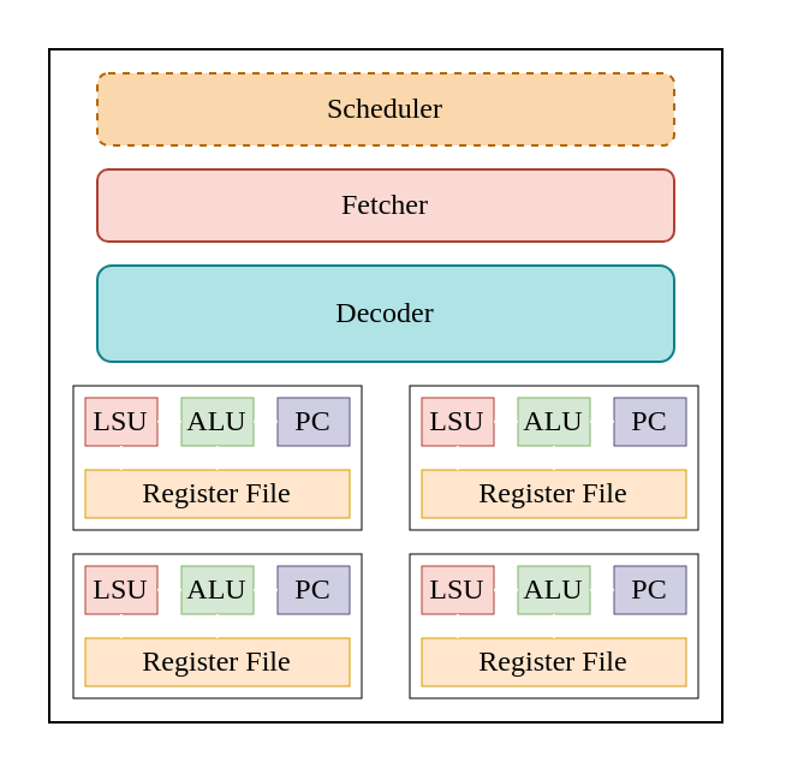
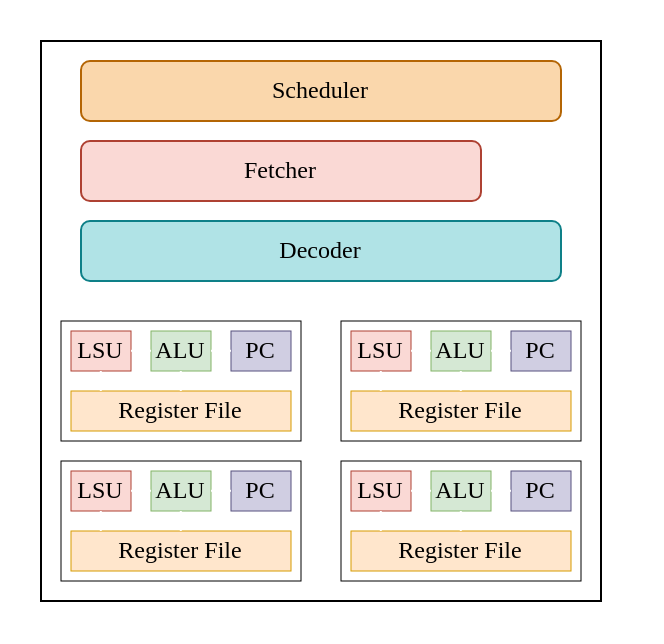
  <mxCell id="0" />
  <mxCell id="1" parent="0" />
- <mxCell id="2" value="Scheduler" style="rounded=1;whiteSpace=wrap;html=1;fillColor=#fad7ac;strokeColor=#b46504;fontColor=#000000;fontFamily=Tahoma;dashed=1;" vertex="1" parent="1"><mxGeometry x="40" y="30" width="240" height="30" as="geometry" /></mxCell>
- <mxCell id="3" value="Fetcher" style="rounded=1;whiteSpace=wrap;html=1;fillColor=#fad9d5;strokeColor=#ae4132;fontColor=#000000;fontFamily=Tahoma;" vertex="1" parent="1"><mxGeometry x="40" y="70" width="240" height="30" as="geometry" /></mxCell>
- <mxCell id="4" value="Decoder" style="rounded=1;whiteSpace=wrap;html=1;fillColor=#b0e3e6;strokeColor=#0e8088;fontColor=#000000;fontFamily=Tahoma;" vertex="1" parent="1"><mxGeometry x="40" y="110" width="240" height="40" as="geometry" /></mxCell>
+ <mxCell id="2" value="Scheduler" style="rounded=1;whiteSpace=wrap;html=1;fillColor=#fad7ac;strokeColor=#b46504;fontColor=#000000;fontFamily=Tahoma;" vertex="1" parent="1"><mxGeometry x="40" y="30" width="240" height="30" as="geometry" /></mxCell>
+ <mxCell id="3" value="Fetcher" style="rounded=1;whiteSpace=wrap;html=1;fillColor=#fad9d5;strokeColor=#ae4132;fontColor=#000000;fontFamily=Tahoma;" vertex="1" parent="1"><mxGeometry x="40" y="70" width="200" height="30" as="geometry" /></mxCell>
+ <mxCell id="4" value="Decoder" style="rounded=1;whiteSpace=wrap;html=1;fillColor=#b0e3e6;strokeColor=#0e8088;fontColor=#000000;fontFamily=Tahoma;" vertex="1" parent="1"><mxGeometry x="40" y="110" width="240" height="30" as="geometry" /></mxCell>
  <mxCell id="5" value="" style="group;fontColor=#FFFFFF;" vertex="1" connectable="0" parent="1"><mxGeometry x="30" y="160" width="120" height="60" as="geometry" /></mxCell>
  <mxCell id="6" value="" style="rounded=0;whiteSpace=wrap;html=1;fontFamily=Tahoma;fontColor=#000000;fillColor=none;strokeWidth=0.5;strokeColor=#000000;" vertex="1" parent="5"><mxGeometry width="120" height="60" as="geometry" /></mxCell>
  <mxCell id="7" value="LSU" style="rounded=0;whiteSpace=wrap;html=1;strokeWidth=0.5;fontFamily=Tahoma;fillColor=#fad9d5;strokeColor=#ae4132;fontColor=#000000;" vertex="1" parent="5"><mxGeometry x="5" y="5" width="30" height="20" as="geometry" /></mxCell>
  <mxCell id="8" value="Register File" style="rounded=0;whiteSpace=wrap;html=1;strokeWidth=0.5;fontFamily=Tahoma;fillColor=#ffe6cc;strokeColor=#d79b00;fontColor=#000000;" vertex="1" parent="5"><mxGeometry x="5" y="35" width="110" height="20" as="geometry" /></mxCell>
  <mxCell id="9" value="" style="group" vertex="1" connectable="0" parent="5"><mxGeometry x="19.91" y="5" width="95.09" height="30" as="geometry" /></mxCell>
  <mxCell id="10" value="ALU" style="rounded=0;whiteSpace=wrap;html=1;strokeWidth=0.5;fontFamily=Tahoma;fillColor=#d5e8d4;strokeColor=#82b366;fontColor=#000000;" vertex="1" parent="9"><mxGeometry x="25.09" width="30" height="20" as="geometry" /></mxCell>
  <mxCell id="11" value="PC" style="rounded=0;whiteSpace=wrap;html=1;strokeWidth=0.5;fontFamily=Tahoma;fillColor=#d0cee2;strokeColor=#56517e;fontColor=#000000;" vertex="1" parent="9"><mxGeometry x="65.09" width="30" height="20" as="geometry" /></mxCell>
  <mxCell id="12" value="" style="endArrow=none;html=1;strokeColor=#FFFFFF;fontFamily=Tahoma;fontColor=#000000;" edge="1" parent="9"><mxGeometry width="50" height="50" relative="1" as="geometry"><mxPoint y="30" as="sourcePoint" /><mxPoint y="20" as="targetPoint" /></mxGeometry></mxCell>
  <mxCell id="13" value="" style="endArrow=none;html=1;strokeColor=#FFFFFF;fontFamily=Tahoma;fontColor=#000000;" edge="1" parent="9"><mxGeometry width="50" height="50" relative="1" as="geometry"><mxPoint x="40" y="30" as="sourcePoint" /><mxPoint x="40" y="20" as="targetPoint" /></mxGeometry></mxCell>
  <mxCell id="14" value="" style="endArrow=none;html=1;strokeColor=#FFFFFF;fontFamily=Tahoma;fontColor=#000000;" edge="1" parent="9"><mxGeometry width="50" height="50" relative="1" as="geometry"><mxPoint x="25.09" y="9.9" as="sourcePoint" /><mxPoint x="15.09" y="9.9" as="targetPoint" /></mxGeometry></mxCell>
  <mxCell id="15" value="" style="endArrow=none;html=1;strokeColor=#FFFFFF;fontFamily=Tahoma;fontColor=#000000;" edge="1" parent="9"><mxGeometry width="50" height="50" relative="1" as="geometry"><mxPoint x="65.09" y="9.9" as="sourcePoint" /><mxPoint x="55.09" y="9.9" as="targetPoint" /></mxGeometry></mxCell>
  <mxCell id="16" value="" style="group;fontColor=#FFFFFF;" vertex="1" connectable="0" parent="1"><mxGeometry x="170" y="160" width="140" height="140" as="geometry" /></mxCell>
  <mxCell id="17" value="" style="rounded=0;whiteSpace=wrap;html=1;fontFamily=Tahoma;fontColor=#000000;fillColor=none;strokeWidth=0.5;strokeColor=#000000;" vertex="1" parent="16"><mxGeometry width="120" height="60" as="geometry" /></mxCell>
  <mxCell id="18" value="LSU" style="rounded=0;whiteSpace=wrap;html=1;strokeWidth=0.5;fontFamily=Tahoma;fillColor=#fad9d5;strokeColor=#ae4132;fontColor=#000000;" vertex="1" parent="16"><mxGeometry x="5" y="5" width="30" height="20" as="geometry" /></mxCell>
  <mxCell id="19" value="Register File" style="rounded=0;whiteSpace=wrap;html=1;strokeWidth=0.5;fontFamily=Tahoma;fillColor=#ffe6cc;strokeColor=#d79b00;fontColor=#000000;" vertex="1" parent="16"><mxGeometry x="5" y="35" width="110" height="20" as="geometry" /></mxCell>
  <mxCell id="20" value="" style="group" vertex="1" connectable="0" parent="16"><mxGeometry x="19.91" y="5" width="120.09" height="135" as="geometry" /></mxCell>
  <mxCell id="21" value="ALU" style="rounded=0;whiteSpace=wrap;html=1;strokeWidth=0.5;fontFamily=Tahoma;fillColor=#d5e8d4;strokeColor=#82b366;fontColor=#000000;" vertex="1" parent="20"><mxGeometry x="25.09" width="30" height="20" as="geometry" /></mxCell>
  <mxCell id="22" value="PC" style="rounded=0;whiteSpace=wrap;html=1;strokeWidth=0.5;fontFamily=Tahoma;fillColor=#d0cee2;strokeColor=#56517e;fontColor=#000000;" vertex="1" parent="20"><mxGeometry x="65.09" width="30" height="20" as="geometry" /></mxCell>
  <mxCell id="23" value="" style="endArrow=none;html=1;strokeColor=#FFFFFF;fontFamily=Tahoma;fontColor=#000000;" edge="1" parent="20"><mxGeometry width="50" height="50" relative="1" as="geometry"><mxPoint y="30" as="sourcePoint" /><mxPoint y="20" as="targetPoint" /></mxGeometry></mxCell>
  <mxCell id="24" value="" style="endArrow=none;html=1;strokeColor=#FFFFFF;fontFamily=Tahoma;fontColor=#000000;" edge="1" parent="20"><mxGeometry width="50" height="50" relative="1" as="geometry"><mxPoint x="40" y="30" as="sourcePoint" /><mxPoint x="40" y="20" as="targetPoint" /></mxGeometry></mxCell>
  <mxCell id="25" value="" style="endArrow=none;html=1;strokeColor=#FFFFFF;fontFamily=Tahoma;fontColor=#000000;" edge="1" parent="20"><mxGeometry width="50" height="50" relative="1" as="geometry"><mxPoint x="25.09" y="9.9" as="sourcePoint" /><mxPoint x="15.09" y="9.9" as="targetPoint" /></mxGeometry></mxCell>
  <mxCell id="26" value="" style="endArrow=none;html=1;strokeColor=#FFFFFF;fontFamily=Tahoma;fontColor=#000000;" edge="1" parent="20"><mxGeometry width="50" height="50" relative="1" as="geometry"><mxPoint x="65.09" y="9.9" as="sourcePoint" /><mxPoint x="55.09" y="9.9" as="targetPoint" /></mxGeometry></mxCell>
  <mxCell id="27" value="" style="rounded=0;whiteSpace=wrap;html=1;fillColor=none;strokeColor=#000000;" vertex="1" parent="16"><mxGeometry x="-150" y="-140" width="280" height="280" as="geometry" /></mxCell>
  <mxCell id="28" value="" style="group;fontColor=#FFFFFF;" vertex="1" connectable="0" parent="1"><mxGeometry x="170" y="230" width="120" height="60" as="geometry" /></mxCell>
  <mxCell id="29" value="" style="rounded=0;whiteSpace=wrap;html=1;fontFamily=Tahoma;fontColor=#000000;fillColor=none;strokeWidth=0.5;strokeColor=#000000;" vertex="1" parent="28"><mxGeometry width="120" height="60" as="geometry" /></mxCell>
  <mxCell id="30" value="LSU" style="rounded=0;whiteSpace=wrap;html=1;strokeWidth=0.5;fontFamily=Tahoma;fillColor=#fad9d5;strokeColor=#ae4132;fontColor=#000000;" vertex="1" parent="28"><mxGeometry x="5" y="5" width="30" height="20" as="geometry" /></mxCell>
  <mxCell id="31" value="Register File" style="rounded=0;whiteSpace=wrap;html=1;strokeWidth=0.5;fontFamily=Tahoma;fillColor=#ffe6cc;strokeColor=#d79b00;fontColor=#000000;" vertex="1" parent="28"><mxGeometry x="5" y="35" width="110" height="20" as="geometry" /></mxCell>
  <mxCell id="32" value="" style="group" vertex="1" connectable="0" parent="28"><mxGeometry x="19.91" y="5" width="95.09" height="30" as="geometry" /></mxCell>
  <mxCell id="33" value="ALU" style="rounded=0;whiteSpace=wrap;html=1;strokeWidth=0.5;fontFamily=Tahoma;fillColor=#d5e8d4;strokeColor=#82b366;fontColor=#000000;" vertex="1" parent="32"><mxGeometry x="25.09" width="30" height="20" as="geometry" /></mxCell>
  <mxCell id="34" value="PC" style="rounded=0;whiteSpace=wrap;html=1;strokeWidth=0.5;fontFamily=Tahoma;fillColor=#d0cee2;strokeColor=#56517e;fontColor=#000000;" vertex="1" parent="32"><mxGeometry x="65.09" width="30" height="20" as="geometry" /></mxCell>
  <mxCell id="35" value="" style="endArrow=none;html=1;strokeColor=#FFFFFF;fontFamily=Tahoma;fontColor=#000000;" edge="1" parent="32"><mxGeometry width="50" height="50" relative="1" as="geometry"><mxPoint y="30" as="sourcePoint" /><mxPoint y="20" as="targetPoint" /></mxGeometry></mxCell>
  <mxCell id="36" value="" style="endArrow=none;html=1;strokeColor=#FFFFFF;fontFamily=Tahoma;fontColor=#000000;" edge="1" parent="32"><mxGeometry width="50" height="50" relative="1" as="geometry"><mxPoint x="40" y="30" as="sourcePoint" /><mxPoint x="40" y="20" as="targetPoint" /></mxGeometry></mxCell>
  <mxCell id="37" value="" style="endArrow=none;html=1;strokeColor=#FFFFFF;fontFamily=Tahoma;fontColor=#000000;" edge="1" parent="32"><mxGeometry width="50" height="50" relative="1" as="geometry"><mxPoint x="25.09" y="9.9" as="sourcePoint" /><mxPoint x="15.09" y="9.9" as="targetPoint" /></mxGeometry></mxCell>
  <mxCell id="38" value="" style="endArrow=none;html=1;strokeColor=#FFFFFF;fontFamily=Tahoma;fontColor=#000000;" edge="1" parent="32"><mxGeometry width="50" height="50" relative="1" as="geometry"><mxPoint x="65.09" y="9.9" as="sourcePoint" /><mxPoint x="55.09" y="9.9" as="targetPoint" /></mxGeometry></mxCell>
  <mxCell id="39" value="" style="group;fontColor=#FFFFFF;" vertex="1" connectable="0" parent="1"><mxGeometry x="30" y="230" width="120" height="60" as="geometry" /></mxCell>
  <mxCell id="40" value="" style="rounded=0;whiteSpace=wrap;html=1;fontFamily=Tahoma;fontColor=#000000;fillColor=none;strokeWidth=0.5;strokeColor=#000000;" vertex="1" parent="39"><mxGeometry width="120" height="60" as="geometry" /></mxCell>
  <mxCell id="41" value="LSU" style="rounded=0;whiteSpace=wrap;html=1;strokeWidth=0.5;fontFamily=Tahoma;fillColor=#fad9d5;strokeColor=#ae4132;fontColor=#000000;" vertex="1" parent="39"><mxGeometry x="5" y="5" width="30" height="20" as="geometry" /></mxCell>
  <mxCell id="42" value="Register File" style="rounded=0;whiteSpace=wrap;html=1;strokeWidth=0.5;fontFamily=Tahoma;fillColor=#ffe6cc;strokeColor=#d79b00;fontColor=#000000;" vertex="1" parent="39"><mxGeometry x="5" y="35" width="110" height="20" as="geometry" /></mxCell>
  <mxCell id="43" value="" style="group" vertex="1" connectable="0" parent="39"><mxGeometry x="19.91" y="5" width="95.09" height="30" as="geometry" /></mxCell>
  <mxCell id="44" value="ALU" style="rounded=0;whiteSpace=wrap;html=1;strokeWidth=0.5;fontFamily=Tahoma;fillColor=#d5e8d4;strokeColor=#82b366;fontColor=#000000;" vertex="1" parent="43"><mxGeometry x="25.09" width="30" height="20" as="geometry" /></mxCell>
  <mxCell id="45" value="PC" style="rounded=0;whiteSpace=wrap;html=1;strokeWidth=0.5;fontFamily=Tahoma;fillColor=#d0cee2;strokeColor=#56517e;fontColor=#000000;" vertex="1" parent="43"><mxGeometry x="65.09" width="30" height="20" as="geometry" /></mxCell>
  <mxCell id="46" value="" style="endArrow=none;html=1;strokeColor=#FFFFFF;fontFamily=Tahoma;fontColor=#000000;" edge="1" parent="43"><mxGeometry width="50" height="50" relative="1" as="geometry"><mxPoint y="30" as="sourcePoint" /><mxPoint y="20" as="targetPoint" /></mxGeometry></mxCell>
  <mxCell id="47" value="" style="endArrow=none;html=1;strokeColor=#FFFFFF;fontFamily=Tahoma;fontColor=#000000;" edge="1" parent="43"><mxGeometry width="50" height="50" relative="1" as="geometry"><mxPoint x="40" y="30" as="sourcePoint" /><mxPoint x="40" y="20" as="targetPoint" /></mxGeometry></mxCell>
  <mxCell id="48" value="" style="endArrow=none;html=1;strokeColor=#FFFFFF;fontFamily=Tahoma;fontColor=#000000;" edge="1" parent="43"><mxGeometry width="50" height="50" relative="1" as="geometry"><mxPoint x="25.09" y="9.9" as="sourcePoint" /><mxPoint x="15.09" y="9.9" as="targetPoint" /></mxGeometry></mxCell>
  <mxCell id="49" value="" style="endArrow=none;html=1;strokeColor=#FFFFFF;fontFamily=Tahoma;fontColor=#000000;" edge="1" parent="43"><mxGeometry width="50" height="50" relative="1" as="geometry"><mxPoint x="65.09" y="9.9" as="sourcePoint" /><mxPoint x="55.09" y="9.9" as="targetPoint" /></mxGeometry></mxCell>
